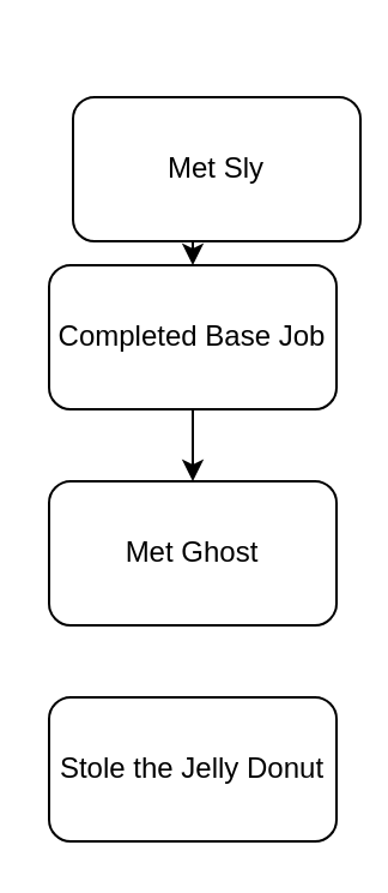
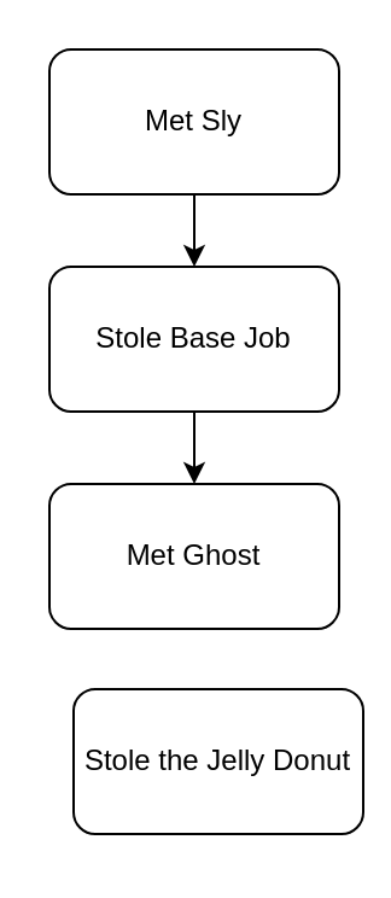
  <mxCell id="0" />
  <mxCell id="1" parent="0" />
  <mxCell id="2" style="edgeStyle=orthogonalEdgeStyle;rounded=0;orthogonalLoop=1;jettySize=auto;html=1;exitX=0.5;exitY=1;exitDx=0;exitDy=0;entryX=0.5;entryY=0;entryDx=0;entryDy=0;" edge="1" parent="1" source="3" target="5"><mxGeometry relative="1" as="geometry" /></mxCell>
- <mxCell id="3" value="Met Sly" style="rounded=1;whiteSpace=wrap;html=1;" vertex="1" parent="1"><mxGeometry x="30" y="40" width="120" height="60" as="geometry" /></mxCell>
+ <mxCell id="3" value="Met Sly" style="rounded=1;whiteSpace=wrap;html=1;" vertex="1" parent="1"><mxGeometry x="20" y="20" width="120" height="60" as="geometry" /></mxCell>
  <mxCell id="4" style="edgeStyle=orthogonalEdgeStyle;rounded=0;orthogonalLoop=1;jettySize=auto;html=1;exitX=0.5;exitY=1;exitDx=0;exitDy=0;entryX=0.5;entryY=0;entryDx=0;entryDy=0;" edge="1" parent="1" source="5" target="6"><mxGeometry relative="1" as="geometry" /></mxCell>
- <mxCell id="5" value="Completed Base Job" style="rounded=1;whiteSpace=wrap;html=1;" vertex="1" parent="1"><mxGeometry x="20" y="110" width="120" height="60" as="geometry" /></mxCell>
+ <mxCell id="5" value="Stole Base Job" style="rounded=1;whiteSpace=wrap;html=1;" vertex="1" parent="1"><mxGeometry x="20" y="110" width="120" height="60" as="geometry" /></mxCell>
  <mxCell id="6" value="Met Ghost" style="rounded=1;whiteSpace=wrap;html=1;" vertex="1" parent="1"><mxGeometry x="20" y="200" width="120" height="60" as="geometry" /></mxCell>
- <mxCell id="7" value="Stole the Jelly Donut" style="rounded=1;whiteSpace=wrap;html=1;" vertex="1" parent="1"><mxGeometry x="20" y="290" width="120" height="60" as="geometry" /></mxCell>
+ <mxCell id="7" value="Stole the Jelly Donut" style="rounded=1;whiteSpace=wrap;html=1;" vertex="1" parent="1"><mxGeometry x="30" y="285" width="120" height="60" as="geometry" /></mxCell>
